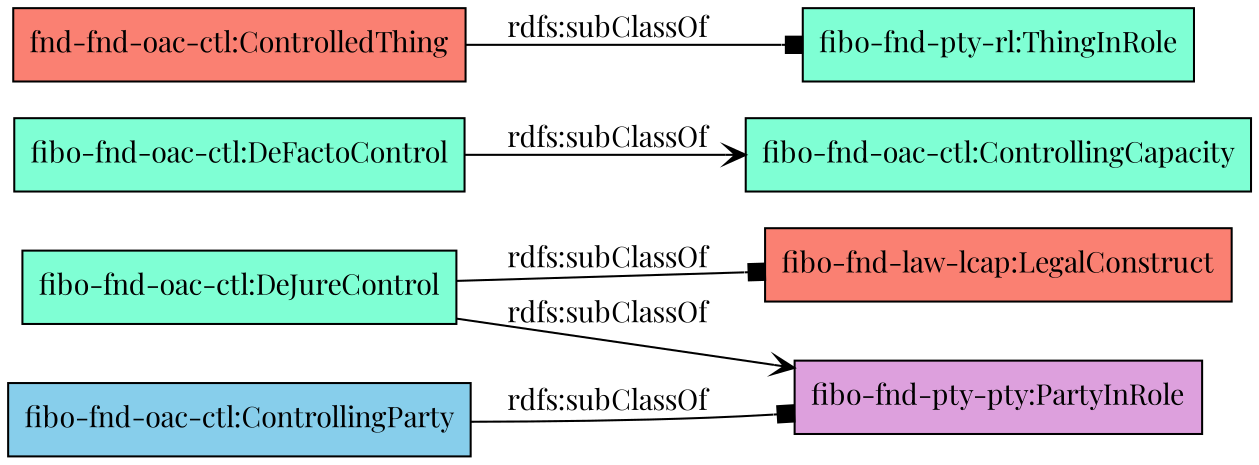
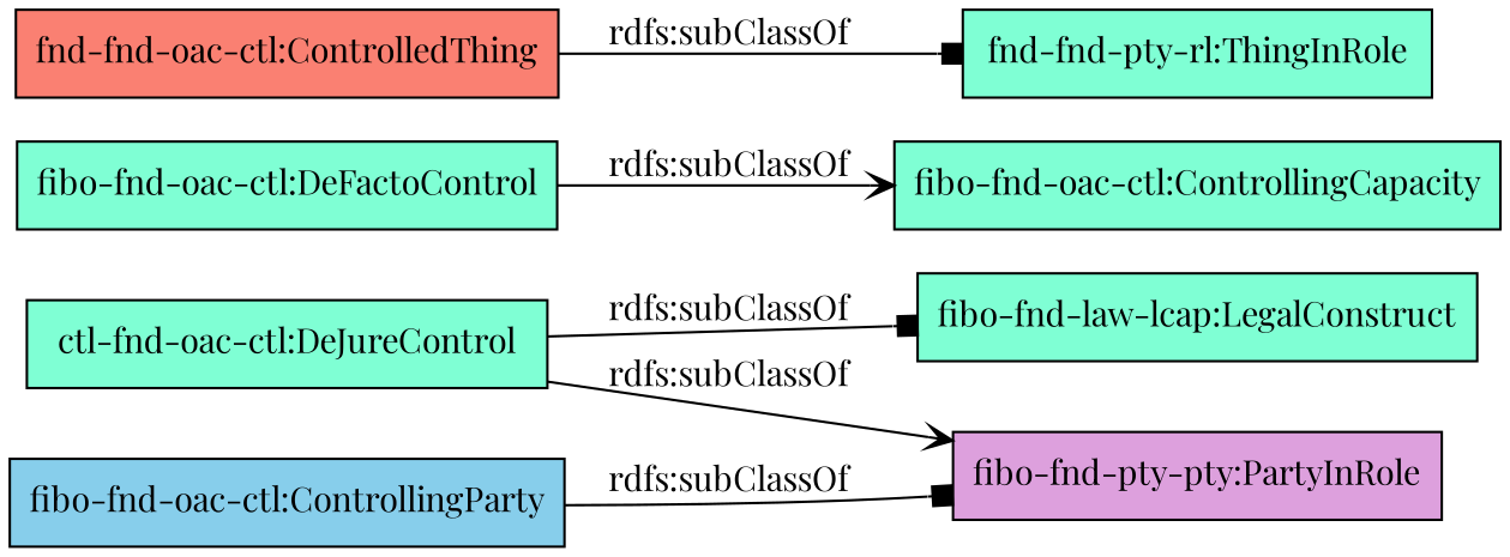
  digraph {
    fontname="Playfair Display"
    rankdir=LR
    node [color=black fillcolor=aquamarine fontname="Playfair Display" shape=rectangle style=filled]
    edge [arrowhead=box fontname="Playfair Display"]
-   "fibo-fnd-law-lcap:LegalConstruct" [fillcolor=salmon]
-   "fibo-fnd-oac-ctl:DeJureControl"
+   "fibo-fnd-law-lcap:LegalConstruct"
+   "fibo-fnd-oac-ctl:DeJureControl" [label="ctl-fnd-oac-ctl:DeJureControl"]
    "fibo-fnd-pty-pty:PartyInRole" [fillcolor=plum]
    "fibo-fnd-oac-ctl:DeFactoControl"
    "fibo-fnd-oac-ctl:ControllingCapacity"
    "fibo-fnd-oac-ctl:ControllingParty" [fillcolor=skyblue]
    n7 [fillcolor=salmon label="fnd-fnd-oac-ctl:ControlledThing"]
-   "fibo-fnd-pty-rl:ThingInRole"
+   "fibo-fnd-pty-rl:ThingInRole" [label="fnd-fnd-pty-rl:ThingInRole"]
    "fibo-fnd-oac-ctl:DeJureControl" -> "fibo-fnd-law-lcap:LegalConstruct" [label="rdfs:subClassOf"]
    "fibo-fnd-oac-ctl:DeJureControl" -> "fibo-fnd-pty-pty:PartyInRole" [arrowhead=vee label="rdfs:subClassOf"]
    "fibo-fnd-oac-ctl:DeFactoControl" -> "fibo-fnd-oac-ctl:ControllingCapacity" [arrowhead=vee label="rdfs:subClassOf"]
    "fibo-fnd-oac-ctl:ControllingParty" -> "fibo-fnd-pty-pty:PartyInRole" [label="rdfs:subClassOf"]
    n7 -> "fibo-fnd-pty-rl:ThingInRole" [label="rdfs:subClassOf"]
  }
